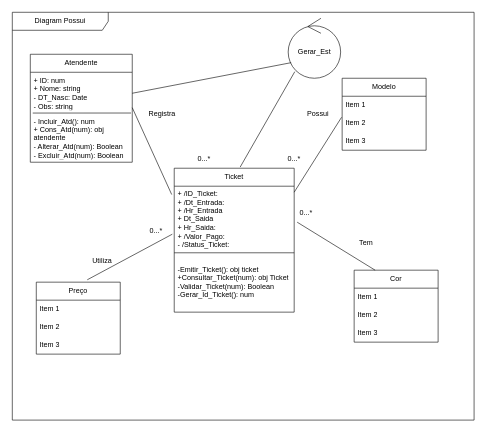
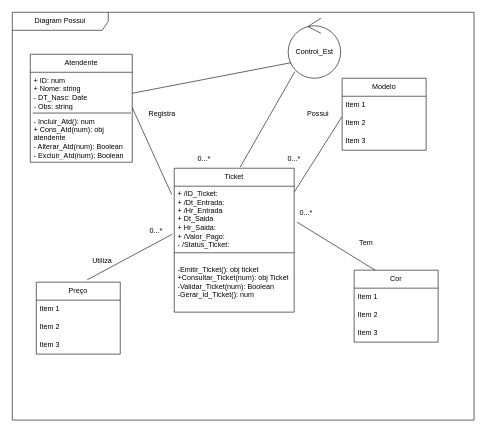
  <mxCell id="0" />
  <mxCell id="1" parent="0" />
  <mxCell id="2" value="Ticket" style="swimlane;fontStyle=0;childLayout=stackLayout;horizontal=1;startSize=30;horizontalStack=0;resizeParent=1;resizeParentMax=0;resizeLast=0;collapsible=1;marginBottom=0;whiteSpace=wrap;html=1;" vertex="1" parent="1"><mxGeometry x="290" y="280" width="200" height="240" as="geometry" /></mxCell>
  <mxCell id="3" value="+ /ID_Ticket:&lt;div&gt;+ /Dt_Entrada:&lt;/div&gt;&lt;div&gt;+ /Hr_Entrada&lt;/div&gt;&lt;div&gt;+ Dt_Saida&lt;/div&gt;&lt;div&gt;+ Hr_Saida:&lt;/div&gt;&lt;div&gt;+ /Valor_Pago:&lt;/div&gt;&lt;div&gt;- /Status_Ticket:&lt;/div&gt;" style="text;strokeColor=none;fillColor=none;align=left;verticalAlign=middle;spacingLeft=4;spacingRight=4;overflow=hidden;points=[[0,0.5],[1,0.5]];portConstraint=eastwest;rotatable=0;whiteSpace=wrap;html=1;" vertex="1" parent="2"><mxGeometry y="30" width="200" height="110" as="geometry" /></mxCell>
  <mxCell id="4" value="-Emitir_Ticket(): obj ticket&lt;div&gt;+Consultar_Ticket(num): obj Ticket&lt;/div&gt;&lt;div&gt;-Validar_Ticket(num): Boolean&lt;/div&gt;&lt;div&gt;-Gerar_Id_Ticket(): num&lt;/div&gt;" style="text;strokeColor=none;fillColor=none;align=left;verticalAlign=middle;spacingLeft=4;spacingRight=4;overflow=hidden;points=[[0,0.5],[1,0.5]];portConstraint=eastwest;rotatable=0;whiteSpace=wrap;html=1;" vertex="1" parent="2"><mxGeometry y="140" width="200" height="100" as="geometry" /></mxCell>
  <mxCell id="5" value="" style="endArrow=none;html=1;rounded=0;exitX=0;exitY=0.01;exitDx=0;exitDy=0;exitPerimeter=0;" edge="1" parent="2" source="4"><mxGeometry width="50" height="50" relative="1" as="geometry"><mxPoint x="90" y="90" as="sourcePoint" /><mxPoint x="200" y="141" as="targetPoint" /></mxGeometry></mxCell>
  <mxCell id="6" value="Preço" style="swimlane;fontStyle=0;childLayout=stackLayout;horizontal=1;startSize=30;horizontalStack=0;resizeParent=1;resizeParentMax=0;resizeLast=0;collapsible=1;marginBottom=0;whiteSpace=wrap;html=1;" vertex="1" parent="1"><mxGeometry x="60" y="470" width="140" height="120" as="geometry" /></mxCell>
  <mxCell id="7" value="Item 1" style="text;strokeColor=none;fillColor=none;align=left;verticalAlign=middle;spacingLeft=4;spacingRight=4;overflow=hidden;points=[[0,0.5],[1,0.5]];portConstraint=eastwest;rotatable=0;whiteSpace=wrap;html=1;" vertex="1" parent="6"><mxGeometry y="30" width="140" height="30" as="geometry" /></mxCell>
  <mxCell id="8" value="Item 2" style="text;strokeColor=none;fillColor=none;align=left;verticalAlign=middle;spacingLeft=4;spacingRight=4;overflow=hidden;points=[[0,0.5],[1,0.5]];portConstraint=eastwest;rotatable=0;whiteSpace=wrap;html=1;" vertex="1" parent="6"><mxGeometry y="60" width="140" height="30" as="geometry" /></mxCell>
  <mxCell id="9" value="Item 3" style="text;strokeColor=none;fillColor=none;align=left;verticalAlign=middle;spacingLeft=4;spacingRight=4;overflow=hidden;points=[[0,0.5],[1,0.5]];portConstraint=eastwest;rotatable=0;whiteSpace=wrap;html=1;" vertex="1" parent="6"><mxGeometry y="90" width="140" height="30" as="geometry" /></mxCell>
  <mxCell id="10" value="Cor" style="swimlane;fontStyle=0;childLayout=stackLayout;horizontal=1;startSize=30;horizontalStack=0;resizeParent=1;resizeParentMax=0;resizeLast=0;collapsible=1;marginBottom=0;whiteSpace=wrap;html=1;" vertex="1" parent="1"><mxGeometry x="590" y="450" width="140" height="120" as="geometry" /></mxCell>
  <mxCell id="11" value="Item 1" style="text;strokeColor=none;fillColor=none;align=left;verticalAlign=middle;spacingLeft=4;spacingRight=4;overflow=hidden;points=[[0,0.5],[1,0.5]];portConstraint=eastwest;rotatable=0;whiteSpace=wrap;html=1;" vertex="1" parent="10"><mxGeometry y="30" width="140" height="30" as="geometry" /></mxCell>
  <mxCell id="12" value="Item 2" style="text;strokeColor=none;fillColor=none;align=left;verticalAlign=middle;spacingLeft=4;spacingRight=4;overflow=hidden;points=[[0,0.5],[1,0.5]];portConstraint=eastwest;rotatable=0;whiteSpace=wrap;html=1;" vertex="1" parent="10"><mxGeometry y="60" width="140" height="30" as="geometry" /></mxCell>
  <mxCell id="13" value="Item 3" style="text;strokeColor=none;fillColor=none;align=left;verticalAlign=middle;spacingLeft=4;spacingRight=4;overflow=hidden;points=[[0,0.5],[1,0.5]];portConstraint=eastwest;rotatable=0;whiteSpace=wrap;html=1;" vertex="1" parent="10"><mxGeometry y="90" width="140" height="30" as="geometry" /></mxCell>
  <mxCell id="14" value="Modelo" style="swimlane;fontStyle=0;childLayout=stackLayout;horizontal=1;startSize=30;horizontalStack=0;resizeParent=1;resizeParentMax=0;resizeLast=0;collapsible=1;marginBottom=0;whiteSpace=wrap;html=1;" vertex="1" parent="1"><mxGeometry x="570" y="130" width="140" height="120" as="geometry" /></mxCell>
  <mxCell id="15" value="Item 1" style="text;strokeColor=none;fillColor=none;align=left;verticalAlign=middle;spacingLeft=4;spacingRight=4;overflow=hidden;points=[[0,0.5],[1,0.5]];portConstraint=eastwest;rotatable=0;whiteSpace=wrap;html=1;" vertex="1" parent="14"><mxGeometry y="30" width="140" height="30" as="geometry" /></mxCell>
  <mxCell id="16" value="Item 2" style="text;strokeColor=none;fillColor=none;align=left;verticalAlign=middle;spacingLeft=4;spacingRight=4;overflow=hidden;points=[[0,0.5],[1,0.5]];portConstraint=eastwest;rotatable=0;whiteSpace=wrap;html=1;" vertex="1" parent="14"><mxGeometry y="60" width="140" height="30" as="geometry" /></mxCell>
  <mxCell id="17" value="Item 3" style="text;strokeColor=none;fillColor=none;align=left;verticalAlign=middle;spacingLeft=4;spacingRight=4;overflow=hidden;points=[[0,0.5],[1,0.5]];portConstraint=eastwest;rotatable=0;whiteSpace=wrap;html=1;" vertex="1" parent="14"><mxGeometry y="90" width="140" height="30" as="geometry" /></mxCell>
  <mxCell id="18" value="Atendente" style="swimlane;fontStyle=0;childLayout=stackLayout;horizontal=1;startSize=30;horizontalStack=0;resizeParent=1;resizeParentMax=0;resizeLast=0;collapsible=1;marginBottom=0;whiteSpace=wrap;html=1;" vertex="1" parent="1"><mxGeometry x="50" y="90" width="170" height="180" as="geometry" /></mxCell>
  <mxCell id="19" value="+ ID: num&lt;div&gt;+ Nome: string&lt;/div&gt;&lt;div&gt;- DT_Nasc: Date&lt;/div&gt;&lt;div&gt;- Obs: string&lt;/div&gt;" style="text;strokeColor=none;fillColor=none;align=left;verticalAlign=middle;spacingLeft=4;spacingRight=4;overflow=hidden;points=[[0,0.5],[1,0.5]];portConstraint=eastwest;rotatable=0;whiteSpace=wrap;html=1;" vertex="1" parent="18"><mxGeometry y="30" width="170" height="70" as="geometry" /></mxCell>
  <mxCell id="20" value="- Incluir_Atd(): num&lt;div&gt;+ Cons_Atd(num): obj atendente&lt;/div&gt;&lt;div&gt;- Alterar_Atd(num): Boolean&lt;/div&gt;&lt;div&gt;- Excluir_Atd(num): Boolean&lt;/div&gt;" style="text;strokeColor=none;fillColor=none;align=left;verticalAlign=middle;spacingLeft=4;spacingRight=4;overflow=hidden;points=[[0,0.5],[1,0.5]];portConstraint=eastwest;rotatable=0;whiteSpace=wrap;html=1;" vertex="1" parent="18"><mxGeometry y="100" width="170" height="80" as="geometry" /></mxCell>
  <mxCell id="21" value="" style="endArrow=none;html=1;rounded=0;entryX=0.024;entryY=-0.025;entryDx=0;entryDy=0;entryPerimeter=0;exitX=0.988;exitY=0.971;exitDx=0;exitDy=0;exitPerimeter=0;" edge="1" parent="18" source="19" target="20"><mxGeometry width="50" height="50" relative="1" as="geometry"><mxPoint x="250" y="250" as="sourcePoint" /><mxPoint x="300" y="200" as="targetPoint" /></mxGeometry></mxCell>
  <mxCell id="22" value="" style="endArrow=none;html=1;rounded=0;exitX=0.25;exitY=0;exitDx=0;exitDy=0;entryX=0.25;entryY=1;entryDx=0;entryDy=0;" edge="1" parent="1" source="10" target="31"><mxGeometry width="50" height="50" relative="1" as="geometry"><mxPoint x="380" y="370" as="sourcePoint" /><mxPoint x="480" y="346.67" as="targetPoint" /></mxGeometry></mxCell>
  <mxCell id="23" value="" style="endArrow=none;html=1;rounded=0;exitX=0.607;exitY=-0.033;exitDx=0;exitDy=0;exitPerimeter=0;entryX=-0.016;entryY=0.727;entryDx=0;entryDy=0;entryPerimeter=0;" edge="1" parent="1" source="6" target="3"><mxGeometry width="50" height="50" relative="1" as="geometry"><mxPoint x="380" y="370" as="sourcePoint" /><mxPoint x="340" y="370" as="targetPoint" /></mxGeometry></mxCell>
  <mxCell id="24" value="" style="endArrow=none;html=1;rounded=0;entryX=1;entryY=0.843;entryDx=0;entryDy=0;exitX=-0.021;exitY=0.183;exitDx=0;exitDy=0;exitPerimeter=0;entryPerimeter=0;" edge="1" parent="1" source="2" target="19"><mxGeometry width="50" height="50" relative="1" as="geometry"><mxPoint x="380" y="370" as="sourcePoint" /><mxPoint x="300" y="195" as="targetPoint" /></mxGeometry></mxCell>
  <mxCell id="25" value="" style="endArrow=none;html=1;rounded=0;entryX=-0.007;entryY=0.167;entryDx=0;entryDy=0;entryPerimeter=0;" edge="1" parent="1" target="16"><mxGeometry width="50" height="50" relative="1" as="geometry"><mxPoint x="490" y="320" as="sourcePoint" /><mxPoint x="430" y="320" as="targetPoint" /></mxGeometry></mxCell>
  <mxCell id="26" value="Tem" style="text;html=1;align=center;verticalAlign=middle;whiteSpace=wrap;rounded=0;" vertex="1" parent="1"><mxGeometry x="580" y="390" width="60" height="30" as="geometry" /></mxCell>
  <mxCell id="27" value="Utiliza" style="text;html=1;align=center;verticalAlign=middle;whiteSpace=wrap;rounded=0;" vertex="1" parent="1"><mxGeometry x="140" y="420" width="60" height="30" as="geometry" /></mxCell>
  <mxCell id="28" value="Possui" style="text;html=1;align=center;verticalAlign=middle;whiteSpace=wrap;rounded=0;" vertex="1" parent="1"><mxGeometry x="500" y="175" width="60" height="30" as="geometry" /></mxCell>
  <mxCell id="29" value="0...*" style="text;html=1;align=center;verticalAlign=middle;whiteSpace=wrap;rounded=0;" vertex="1" parent="1"><mxGeometry x="310" y="250" width="60" height="30" as="geometry" /></mxCell>
  <mxCell id="30" value="0...*" style="text;html=1;align=center;verticalAlign=middle;whiteSpace=wrap;rounded=0;" vertex="1" parent="1"><mxGeometry x="230" y="370" width="60" height="30" as="geometry" /></mxCell>
  <mxCell id="31" value="0...*" style="text;html=1;align=center;verticalAlign=middle;whiteSpace=wrap;rounded=0;" vertex="1" parent="1"><mxGeometry x="480" y="340" width="60" height="30" as="geometry" /></mxCell>
  <mxCell id="32" value="0...*" style="text;html=1;align=center;verticalAlign=middle;whiteSpace=wrap;rounded=0;" vertex="1" parent="1"><mxGeometry x="460" y="250" width="60" height="30" as="geometry" /></mxCell>
  <mxCell id="33" value="Diagram Possui" style="shape=umlFrame;whiteSpace=wrap;html=1;pointerEvents=0;recursiveResize=0;container=1;collapsible=0;width=160;" vertex="1" parent="1"><mxGeometry x="20" y="20" width="770" height="680" as="geometry" /></mxCell>
- <mxCell id="34" value="Gerar_Est" style="ellipse;shape=umlControl;whiteSpace=wrap;html=1;" vertex="1" parent="33"><mxGeometry x="460" y="10" width="87.5" height="100" as="geometry" /></mxCell>
+ <mxCell id="34" value="Control_Est" style="ellipse;shape=umlControl;whiteSpace=wrap;html=1;" vertex="1" parent="33"><mxGeometry x="460" y="10" width="87.5" height="100" as="geometry" /></mxCell>
  <mxCell id="35" value="Registra" style="text;html=1;align=center;verticalAlign=middle;whiteSpace=wrap;rounded=0;" vertex="1" parent="33"><mxGeometry x="220" y="155" width="60" height="30" as="geometry" /></mxCell>
  <mxCell id="36" value="" style="endArrow=none;html=1;rounded=0;entryX=0.057;entryY=0.74;entryDx=0;entryDy=0;entryPerimeter=0;exitX=1;exitY=0.5;exitDx=0;exitDy=0;" edge="1" parent="1" source="19" target="34"><mxGeometry width="50" height="50" relative="1" as="geometry"><mxPoint x="380" y="370" as="sourcePoint" /><mxPoint x="430" y="320" as="targetPoint" /></mxGeometry></mxCell>
  <mxCell id="37" value="" style="endArrow=none;html=1;rounded=0;entryX=0.126;entryY=0.89;entryDx=0;entryDy=0;entryPerimeter=0;exitX=0.55;exitY=-0.008;exitDx=0;exitDy=0;exitPerimeter=0;" edge="1" parent="1" source="2" target="34"><mxGeometry width="50" height="50" relative="1" as="geometry"><mxPoint x="380" y="370" as="sourcePoint" /><mxPoint x="430" y="320" as="targetPoint" /></mxGeometry></mxCell>
